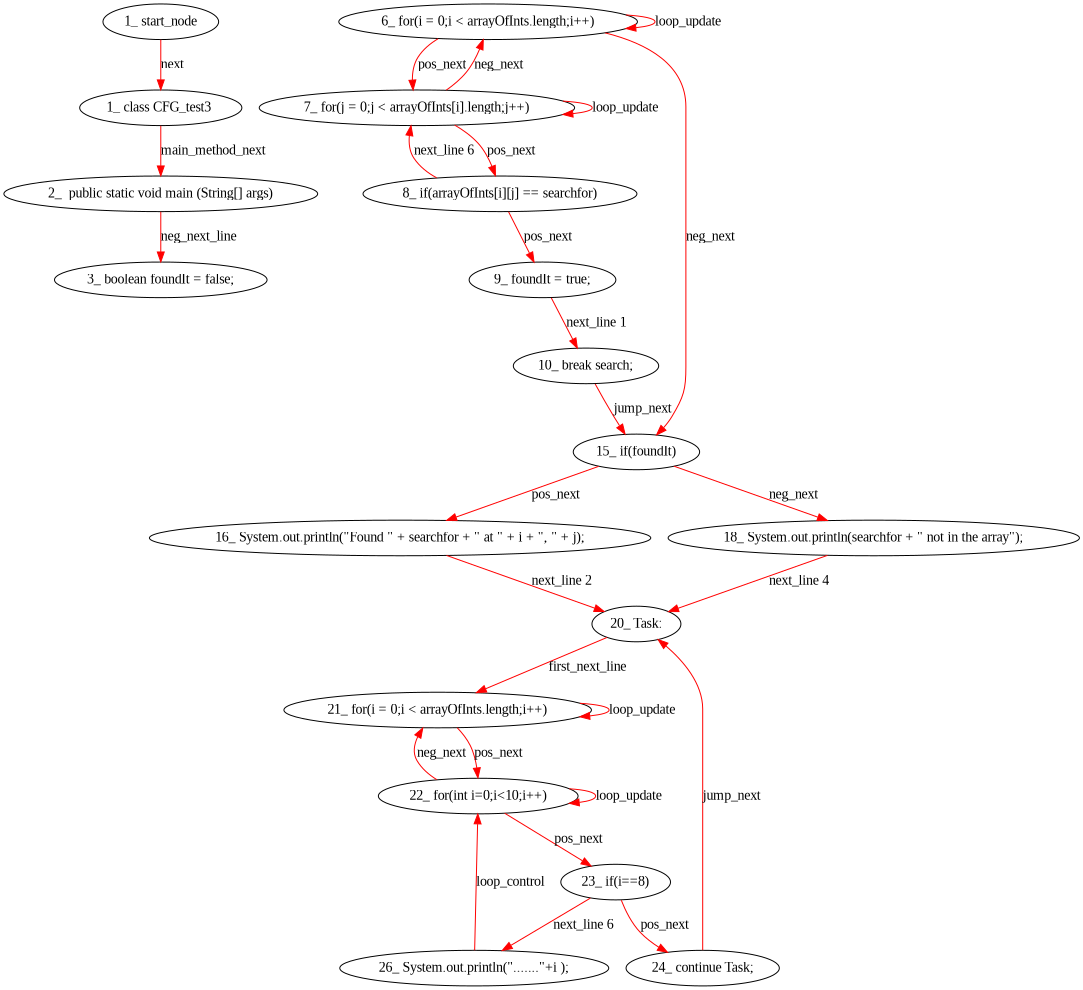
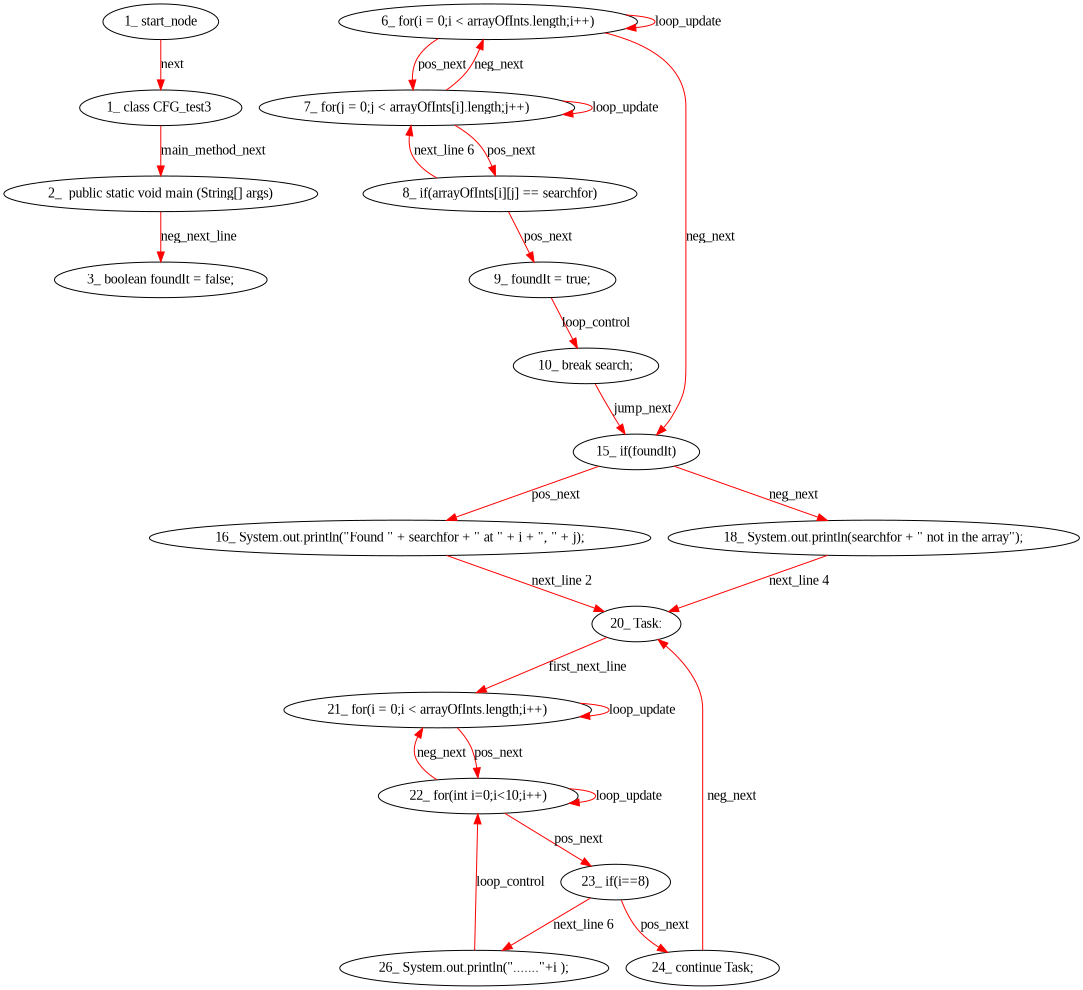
  digraph {
    fontname="Liberation Serif"
    node [fontname="Liberation Serif" type_label=expression_statement]
    edge [color=red controlflow_type=pos_next edge_type=CFG_edge fontname="Liberation Serif"]
    n1 [label="1_\ class\ CFG_test3\ " type_label=class_declaration]
    n2 [label="2_\ \ public\ static\ void\ main\ \(String\[\]\ args\)" type_label=method_declaration]
    n3 [label="3_\ boolean\ foundIt\ =\ false;"]
    n4 [label="6_\ for\(i\ =\ 0;i\ <\ arrayOfInts\.length;i\+\+\)" type_label=for]
    n5 [label="7_\ for\(j\ =\ 0;j\ <\ arrayOfInts\[i\]\.length;j\+\+\)" type_label=for]
    n6 [label="15_\ if\(foundIt\)" type_label=if]
    n7 [label="8_\ if\(arrayOfInts\[i\]\[j\]\ ==\ searchfor\)" type_label=if]
    n8 [label="16_\ System\.out\.println\(\"Found\ \"\ \+\ searchfor\ \+\ \"\ at\ \"\ \+\ i\ \+\ \",\ \"\ \+\ j\);"]
    n9 [label="18_\ System\.out\.println\(searchfor\ \+\ \"\ not\ in\ the\ array\"\);"]
    n10 [label="9_\ foundIt\ =\ true;"]
    n11 [label="10_\ break\ search;"]
    n12 [label="20_\ Task:" type_label=label]
    n13 [label="21_\ for\(i\ =\ 0;i\ <\ arrayOfInts\.length;i\+\+\)" type_label=for]
    n14 [label="22_\ for\(int\ i=0;i<10;i\+\+\)" type_label=for]
    n15 [label="23_\ if\(i==8\)" type_label=if]
    n16 [label="24_\ continue\ Task;"]
    n17 [label="26_\ System\.out\.println\(\"\.\.\.\.\.\.\.\"\+i\ \);"]
    n18 [label="1_\ start_node" type_label=start]
    n1 -> n2 [controlflow_type=main_method_next label=main_method_next]
    n2 -> n3 [controlflow_type=first_next_line label=neg_next_line]
    n4 -> n4 [controlflow_type=loop_update label=loop_update]
    n4 -> n5 [label=pos_next]
    n4 -> n6 [controlflow_type=neg_next label=neg_next]
    n5 -> n4 [controlflow_type=neg_next label=neg_next]
    n5 -> n5 [controlflow_type=loop_update label=loop_update]
    n5 -> n7 [label=pos_next]
    n6 -> n8 [label=pos_next]
    n6 -> n9 [controlflow_type=neg_next label=neg_next]
    n7 -> n5 [controlflow_type="next_line 6" label="next_line 6"]
    n7 -> n10 [label=pos_next]
    n8 -> n12 [controlflow_type="next_line 2" label="next_line 2"]
    n9 -> n12 [controlflow_type="next_line 4" label="next_line 4"]
-   n10 -> n11 [controlflow_type="next_line 1" label="next_line 1"]
+   n10 -> n11 [controlflow_type="next_line 1" label=loop_control]
    n11 -> n6 [controlflow_type=jump_next label=jump_next]
    n12 -> n13 [controlflow_type=first_next_line label=first_next_line]
    n13 -> n13 [controlflow_type=loop_update label=loop_update]
    n13 -> n14 [label=pos_next]
    n14 -> n13 [controlflow_type=neg_next label=neg_next]
    n14 -> n14 [controlflow_type=loop_update label=loop_update]
    n14 -> n15 [label=pos_next]
    n15 -> n16 [label=pos_next]
    n15 -> n17 [controlflow_type="next_line 6" label="next_line 6"]
-   n16 -> n12 [controlflow_type=jump_next label=jump_next]
+   n16 -> n12 [controlflow_type=jump_next label=neg_next]
    n17 -> n14 [controlflow_type=loop_control label=loop_control]
    n18 -> n1 [controlflow_type=next label=next]
  }
